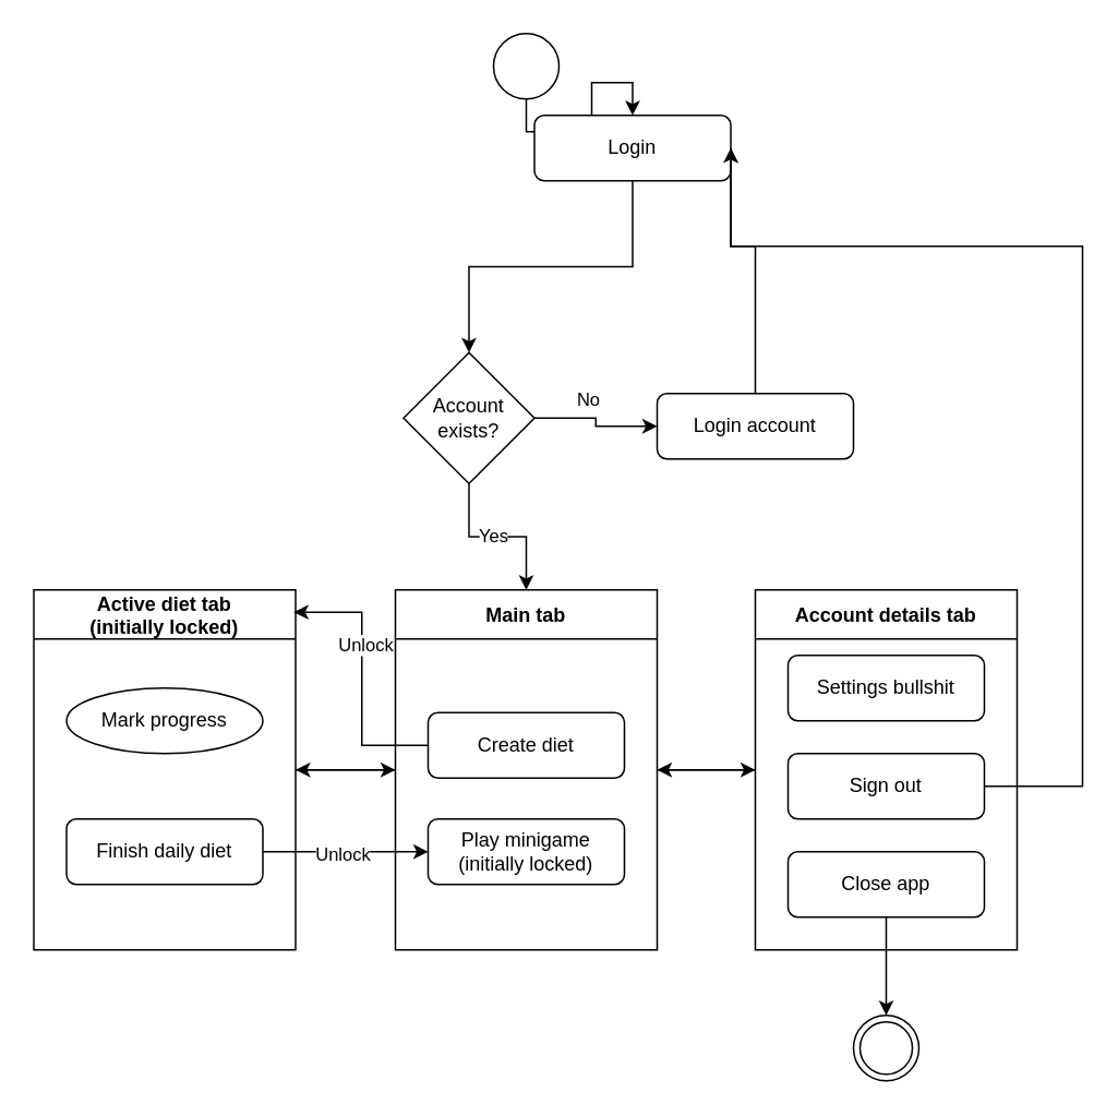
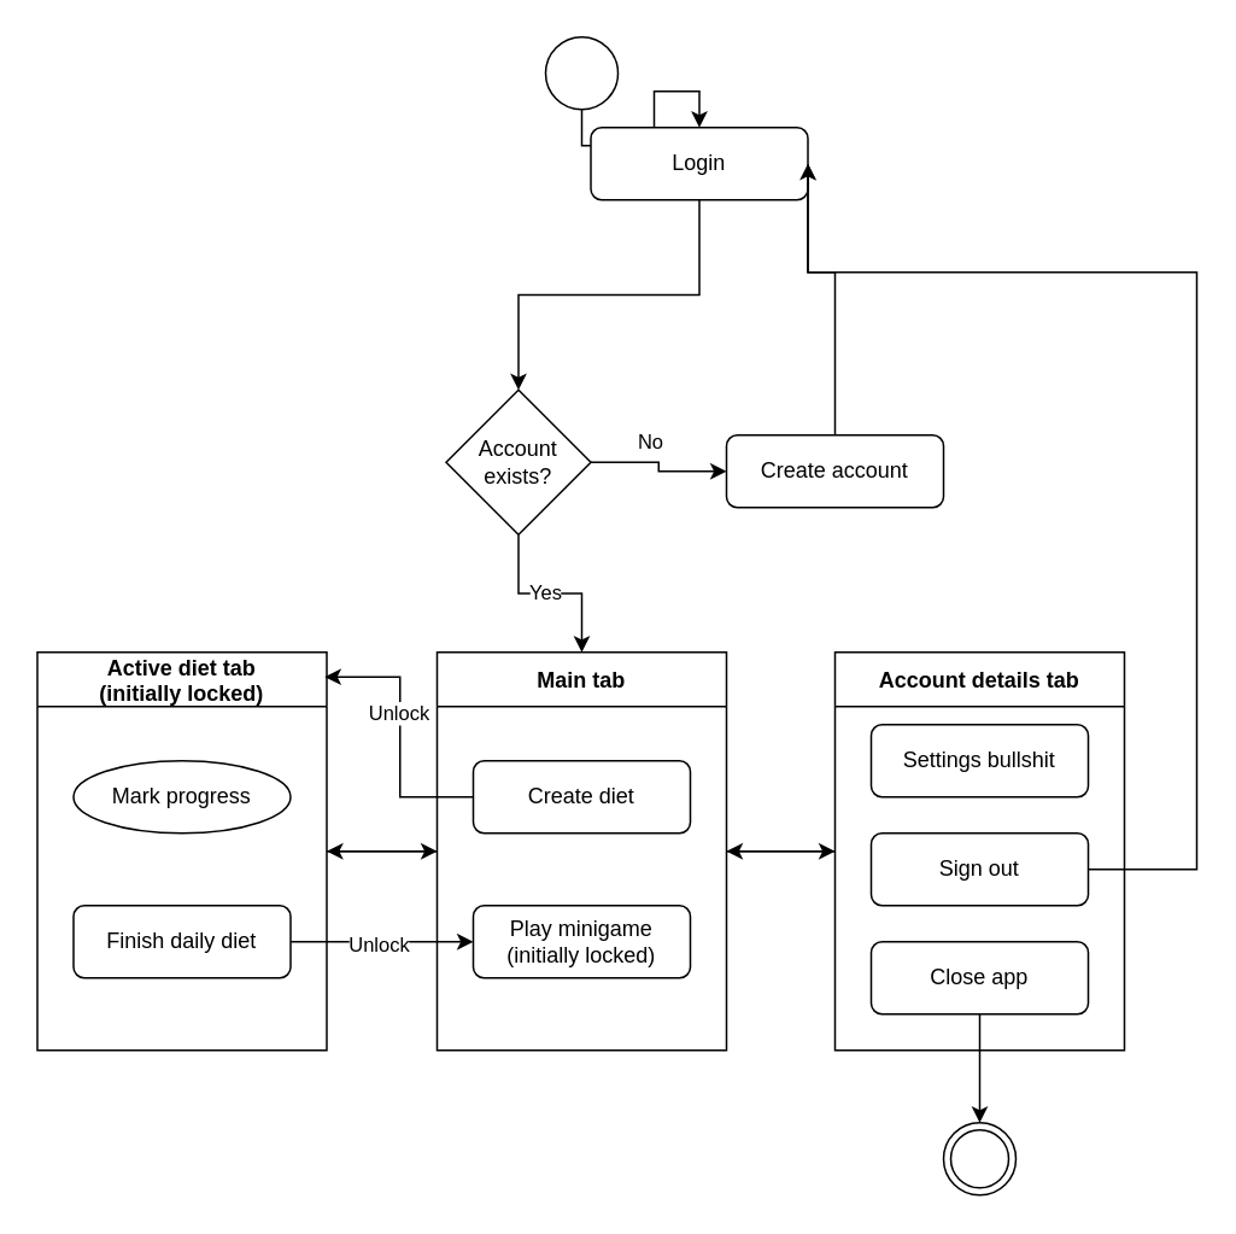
  <mxCell id="0" />
  <mxCell id="1" parent="0" />
  <mxCell id="2" value="" style="ellipse;whiteSpace=wrap;html=1;" parent="1" vertex="1"><mxGeometry x="301" y="20" width="40" height="40" as="geometry" /></mxCell>
  <mxCell id="3" value="" style="edgeStyle=orthogonalEdgeStyle;rounded=0;orthogonalLoop=1;jettySize=auto;html=1;entryX=0.5;entryY=0;entryDx=0;entryDy=0;" parent="1" source="2" target="12" edge="1"><mxGeometry relative="1" as="geometry"><mxPoint x="131" y="170" as="targetPoint" /></mxGeometry></mxCell>
  <mxCell id="4" style="edgeStyle=orthogonalEdgeStyle;rounded=0;orthogonalLoop=1;jettySize=auto;html=1;exitX=1;exitY=0.5;exitDx=0;exitDy=0;entryX=0;entryY=0.5;entryDx=0;entryDy=0;" edge="1" parent="1" source="8" target="10"><mxGeometry relative="1" as="geometry" /></mxCell>
  <mxCell id="5" value="No" style="edgeLabel;html=1;align=center;verticalAlign=middle;resizable=0;points=[];" vertex="1" connectable="0" parent="4"><mxGeometry x="-0.2" y="3" relative="1" as="geometry"><mxPoint y="-9" as="offset" /></mxGeometry></mxCell>
  <mxCell id="6" style="edgeStyle=orthogonalEdgeStyle;rounded=0;orthogonalLoop=1;jettySize=auto;html=1;exitX=0.5;exitY=1;exitDx=0;exitDy=0;entryX=0.5;entryY=0;entryDx=0;entryDy=0;" edge="1" parent="1" source="8" target="15"><mxGeometry relative="1" as="geometry"><mxPoint x="321" y="330" as="targetPoint" /></mxGeometry></mxCell>
  <mxCell id="7" value="Yes" style="edgeLabel;html=1;align=center;verticalAlign=middle;resizable=0;points=[];" vertex="1" connectable="0" parent="6"><mxGeometry x="-0.3" y="1" relative="1" as="geometry"><mxPoint x="12" as="offset" /></mxGeometry></mxCell>
  <mxCell id="8" value="Account exists?" style="rhombus;whiteSpace=wrap;html=1;" vertex="1" parent="1"><mxGeometry x="246" y="215" width="80" height="80" as="geometry" /></mxCell>
  <mxCell id="9" style="edgeStyle=orthogonalEdgeStyle;rounded=0;orthogonalLoop=1;jettySize=auto;html=1;entryX=1;entryY=0.5;entryDx=0;entryDy=0;" edge="1" parent="1" source="10" target="12"><mxGeometry relative="1" as="geometry"><mxPoint x="451" y="140" as="targetPoint" /><Array as="points"><mxPoint x="461" y="150" /></Array></mxGeometry></mxCell>
- <mxCell id="10" value="Login account" style="rounded=1;whiteSpace=wrap;html=1;fontSize=12;glass=0;strokeWidth=1;shadow=0;" vertex="1" parent="1"><mxGeometry x="401" y="240" width="120" height="40" as="geometry" /></mxCell>
+ <mxCell id="10" value="Create account" style="rounded=1;whiteSpace=wrap;html=1;fontSize=12;glass=0;strokeWidth=1;shadow=0;" vertex="1" parent="1"><mxGeometry x="401" y="240" width="120" height="40" as="geometry" /></mxCell>
  <mxCell id="11" style="edgeStyle=orthogonalEdgeStyle;rounded=0;orthogonalLoop=1;jettySize=auto;html=1;entryX=0.5;entryY=0;entryDx=0;entryDy=0;" edge="1" parent="1" source="12" target="8"><mxGeometry relative="1" as="geometry" /></mxCell>
  <mxCell id="12" value="Login" style="rounded=1;whiteSpace=wrap;html=1;fontSize=12;glass=0;strokeWidth=1;shadow=0;" vertex="1" parent="1"><mxGeometry x="326" y="70" width="120" height="40" as="geometry" /></mxCell>
  <mxCell id="13" style="edgeStyle=orthogonalEdgeStyle;rounded=0;orthogonalLoop=1;jettySize=auto;html=1;entryX=0;entryY=0.5;entryDx=0;entryDy=0;" edge="1" parent="1" source="15" target="19"><mxGeometry relative="1" as="geometry" /></mxCell>
  <mxCell id="14" style="edgeStyle=orthogonalEdgeStyle;rounded=0;orthogonalLoop=1;jettySize=auto;html=1;entryX=1;entryY=0.5;entryDx=0;entryDy=0;" edge="1" parent="1" source="15" target="24"><mxGeometry relative="1" as="geometry" /></mxCell>
  <mxCell id="15" value="Main tab" style="swimlane;startSize=30;" vertex="1" parent="1"><mxGeometry x="241" y="360" width="160" height="220" as="geometry" /></mxCell>
- <mxCell id="16" value="Create diet" style="rounded=1;whiteSpace=wrap;html=1;fontSize=12;glass=0;strokeWidth=1;shadow=0;" vertex="1" parent="15"><mxGeometry x="20" y="75" width="120" height="40" as="geometry" /></mxCell>
+ <mxCell id="16" value="Create diet" style="rounded=1;whiteSpace=wrap;html=1;fontSize=12;glass=0;strokeWidth=1;shadow=0;" vertex="1" parent="15"><mxGeometry x="20" y="60" width="120" height="40" as="geometry" /></mxCell>
  <mxCell id="17" value="Play minigame&lt;br&gt;(initially locked)" style="rounded=1;whiteSpace=wrap;html=1;fontSize=12;glass=0;strokeWidth=1;shadow=0;" vertex="1" parent="15"><mxGeometry x="20" y="140" width="120" height="40" as="geometry" /></mxCell>
  <mxCell id="18" style="edgeStyle=orthogonalEdgeStyle;rounded=0;orthogonalLoop=1;jettySize=auto;html=1;entryX=1;entryY=0.5;entryDx=0;entryDy=0;" edge="1" parent="1" source="19" target="15"><mxGeometry relative="1" as="geometry" /></mxCell>
  <mxCell id="19" value="Account details tab" style="swimlane;startSize=30;" vertex="1" parent="1"><mxGeometry x="461" y="360" width="160" height="220" as="geometry" /></mxCell>
  <mxCell id="20" value="Settings bullshit" style="rounded=1;whiteSpace=wrap;html=1;fontSize=12;glass=0;strokeWidth=1;shadow=0;" vertex="1" parent="19"><mxGeometry x="20" y="40" width="120" height="40" as="geometry" /></mxCell>
  <mxCell id="21" value="Close app" style="rounded=1;whiteSpace=wrap;html=1;fontSize=12;glass=0;strokeWidth=1;shadow=0;" vertex="1" parent="19"><mxGeometry x="20" y="160" width="120" height="40" as="geometry" /></mxCell>
  <mxCell id="22" value="Sign out" style="rounded=1;whiteSpace=wrap;html=1;fontSize=12;glass=0;strokeWidth=1;shadow=0;" vertex="1" parent="19"><mxGeometry x="20" y="100" width="120" height="40" as="geometry" /></mxCell>
  <mxCell id="23" style="edgeStyle=orthogonalEdgeStyle;rounded=0;orthogonalLoop=1;jettySize=auto;html=1;entryX=0;entryY=0.5;entryDx=0;entryDy=0;" edge="1" parent="1" source="24" target="15"><mxGeometry relative="1" as="geometry" /></mxCell>
  <mxCell id="24" value="Active diet tab&#10;(initially locked)" style="swimlane;startSize=30;" vertex="1" parent="1"><mxGeometry x="20" y="360" width="160" height="220" as="geometry" /></mxCell>
  <mxCell id="25" value="Mark progress" style="ellipse;whiteSpace=wrap;html=1;fontSize=12;glass=0;strokeWidth=1;shadow=0;" vertex="1" parent="24"><mxGeometry x="20" y="60" width="120" height="40" as="geometry" /></mxCell>
  <mxCell id="26" value="Finish daily diet" style="rounded=1;whiteSpace=wrap;html=1;fontSize=12;glass=0;strokeWidth=1;shadow=0;" vertex="1" parent="24"><mxGeometry x="20" y="140" width="120" height="40" as="geometry" /></mxCell>
  <mxCell id="27" style="edgeStyle=orthogonalEdgeStyle;rounded=0;orthogonalLoop=1;jettySize=auto;html=1;exitX=1;exitY=0.5;exitDx=0;exitDy=0;entryX=0;entryY=0.5;entryDx=0;entryDy=0;" edge="1" parent="1" source="26" target="17"><mxGeometry relative="1" as="geometry" /></mxCell>
  <mxCell id="28" value="Unlock" style="edgeLabel;html=1;align=center;verticalAlign=middle;resizable=0;points=[];" vertex="1" connectable="0" parent="27"><mxGeometry x="-0.208" y="-1" relative="1" as="geometry"><mxPoint x="8" as="offset" /></mxGeometry></mxCell>
  <mxCell id="29" style="edgeStyle=orthogonalEdgeStyle;rounded=0;orthogonalLoop=1;jettySize=auto;html=1;entryX=0.993;entryY=0.062;entryDx=0;entryDy=0;entryPerimeter=0;" edge="1" parent="1" source="16" target="24"><mxGeometry relative="1" as="geometry" /></mxCell>
  <mxCell id="30" value="Unlock" style="edgeLabel;html=1;align=center;verticalAlign=middle;resizable=0;points=[];" vertex="1" connectable="0" parent="29"><mxGeometry x="0.538" y="-1" relative="1" as="geometry"><mxPoint x="6" y="21" as="offset" /></mxGeometry></mxCell>
  <mxCell id="31" style="edgeStyle=orthogonalEdgeStyle;rounded=0;orthogonalLoop=1;jettySize=auto;html=1;entryX=1;entryY=0.5;entryDx=0;entryDy=0;" edge="1" parent="1" source="22" target="12"><mxGeometry relative="1" as="geometry"><mxPoint x="681" y="140" as="targetPoint" /><Array as="points"><mxPoint x="661" y="480" /><mxPoint x="661" y="150" /></Array></mxGeometry></mxCell>
  <mxCell id="32" value="" style="ellipse;shape=doubleEllipse;whiteSpace=wrap;html=1;aspect=fixed;" vertex="1" parent="1"><mxGeometry x="521" y="620" width="40" height="40" as="geometry" /></mxCell>
  <mxCell id="33" style="edgeStyle=orthogonalEdgeStyle;rounded=0;orthogonalLoop=1;jettySize=auto;html=1;" edge="1" parent="1" source="21" target="32"><mxGeometry relative="1" as="geometry" /></mxCell>
